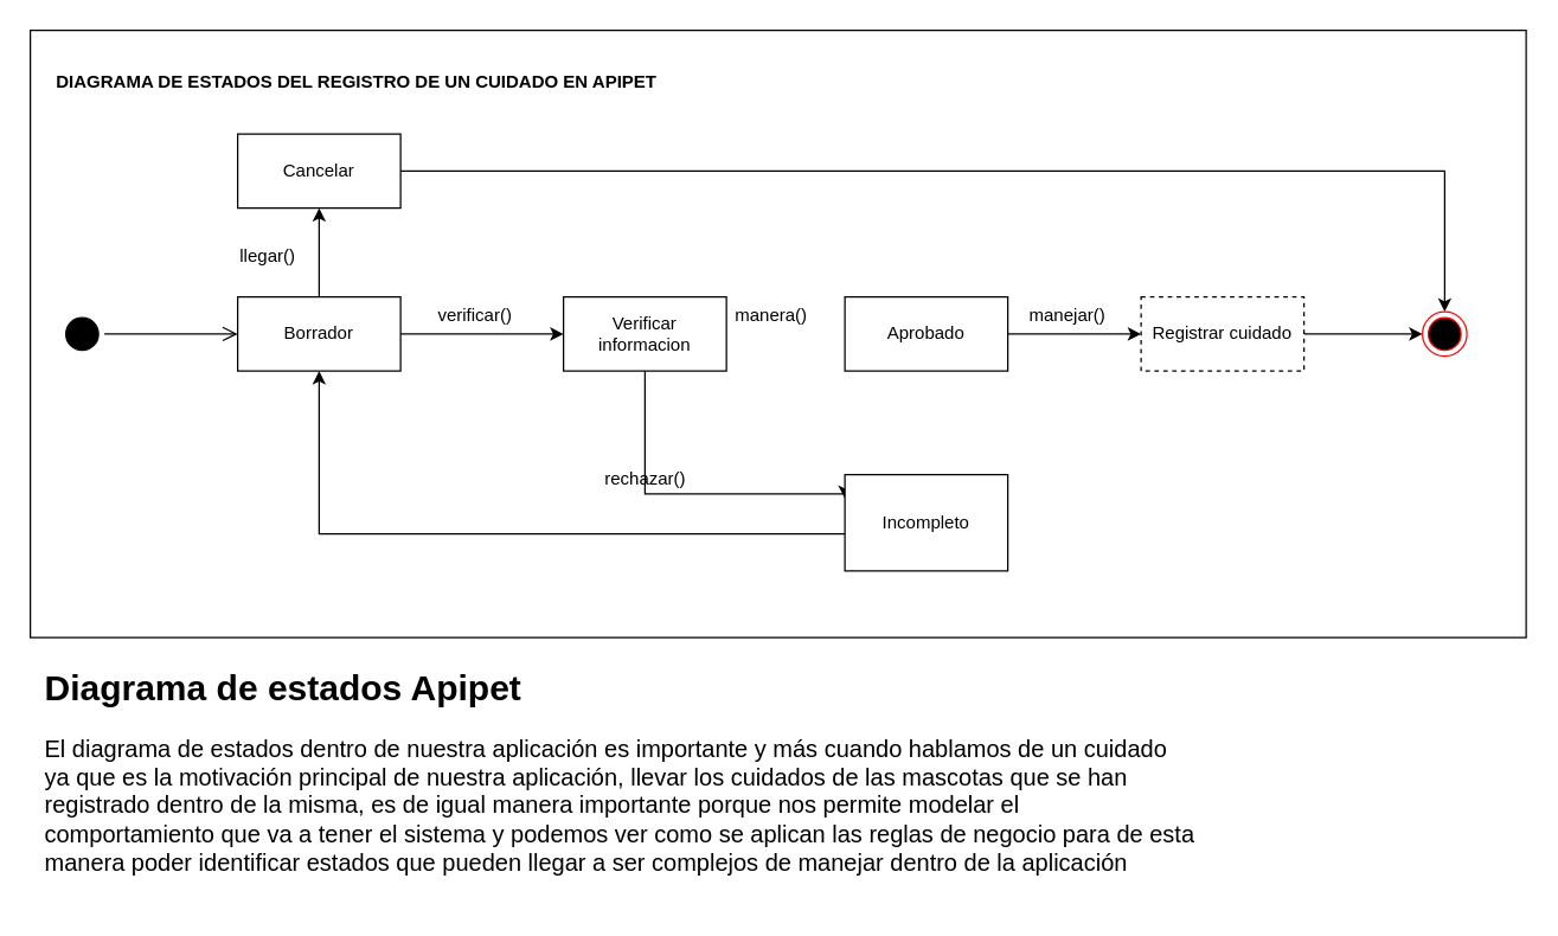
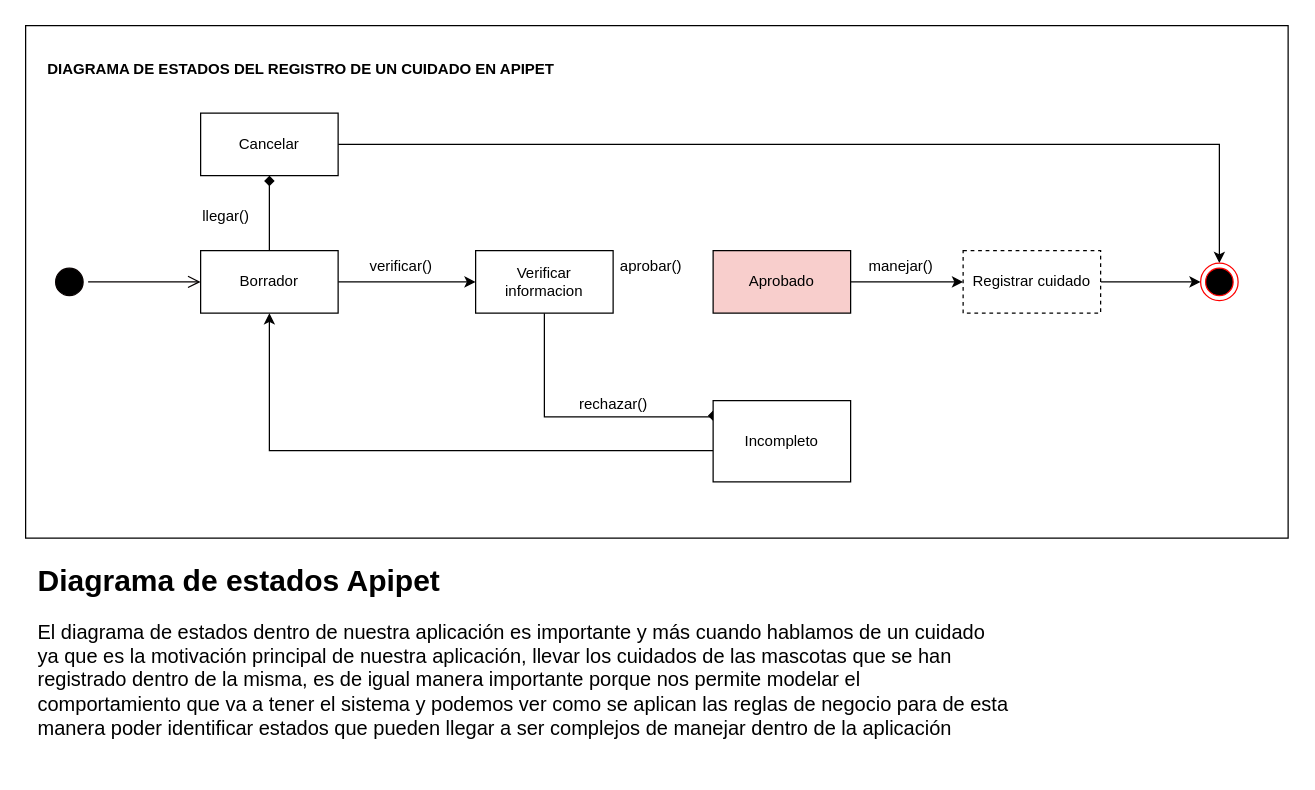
  <mxCell id="0" />
  <mxCell id="1" parent="0" />
  <mxCell id="2" value="" style="ellipse;html=1;shape=startState;fillColor=#000000;strokeColor=#080000;" vertex="1" parent="1"><mxGeometry x="40" y="210" width="30" height="30" as="geometry" /></mxCell>
  <mxCell id="3" value="" style="edgeStyle=orthogonalEdgeStyle;html=1;verticalAlign=bottom;endArrow=open;endSize=8;strokeColor=#050000;rounded=0;" edge="1" parent="1" source="2"><mxGeometry relative="1" as="geometry"><mxPoint x="160" y="225" as="targetPoint" /></mxGeometry></mxCell>
  <mxCell id="4" style="edgeStyle=orthogonalEdgeStyle;rounded=0;orthogonalLoop=1;jettySize=auto;html=1;exitX=1;exitY=0.5;exitDx=0;exitDy=0;entryX=0;entryY=0.5;entryDx=0;entryDy=0;" edge="1" parent="1" source="5" target="20"><mxGeometry relative="1" as="geometry" /></mxCell>
  <mxCell id="5" value="Registrar cuidado" style="html=1;whiteSpace=wrap;dashed=1;" vertex="1" parent="1"><mxGeometry x="770" y="200" width="110" height="50" as="geometry" /></mxCell>
  <mxCell id="6" style="edgeStyle=orthogonalEdgeStyle;rounded=0;orthogonalLoop=1;jettySize=auto;html=1;entryX=0.5;entryY=0;entryDx=0;entryDy=0;" edge="1" parent="1" source="7" target="20"><mxGeometry relative="1" as="geometry" /></mxCell>
  <mxCell id="7" value="Cancelar" style="html=1;whiteSpace=wrap;" vertex="1" parent="1"><mxGeometry x="160" y="90" width="110" height="50" as="geometry" /></mxCell>
- <mxCell id="8" style="edgeStyle=orthogonalEdgeStyle;rounded=0;orthogonalLoop=1;jettySize=auto;html=1;entryX=0;entryY=0.25;entryDx=0;entryDy=0;" edge="1" parent="1" source="9" target="19"><mxGeometry relative="1" as="geometry"><Array as="points"><mxPoint x="435" y="333" /></Array></mxGeometry></mxCell>
+ <mxCell id="8" style="edgeStyle=orthogonalEdgeStyle;rounded=0;orthogonalLoop=1;jettySize=auto;html=1;entryX=0;entryY=0.25;entryDx=0;entryDy=0;endArrow=diamond;" edge="1" parent="1" source="9" target="19"><mxGeometry relative="1" as="geometry"><Array as="points"><mxPoint x="435" y="333" /></Array></mxGeometry></mxCell>
  <mxCell id="9" value="Verificar informacion" style="html=1;whiteSpace=wrap;" vertex="1" parent="1"><mxGeometry x="380" y="200" width="110" height="50" as="geometry" /></mxCell>
  <mxCell id="10" value="llegar()" style="text;html=1;align=center;verticalAlign=middle;resizable=0;points=[];autosize=1;strokeColor=none;fillColor=none;" vertex="1" parent="1"><mxGeometry x="140" y="158" width="80" height="30" as="geometry" /></mxCell>
- <mxCell id="11" style="edgeStyle=orthogonalEdgeStyle;rounded=0;orthogonalLoop=1;jettySize=auto;html=1;exitX=0.5;exitY=0;exitDx=0;exitDy=0;" edge="1" parent="1" source="13" target="7"><mxGeometry relative="1" as="geometry" /></mxCell>
+ <mxCell id="11" style="edgeStyle=orthogonalEdgeStyle;rounded=0;orthogonalLoop=1;jettySize=auto;html=1;exitX=0.5;exitY=0;exitDx=0;exitDy=0;endArrow=diamond;" edge="1" parent="1" source="13" target="7"><mxGeometry relative="1" as="geometry" /></mxCell>
  <mxCell id="12" style="edgeStyle=orthogonalEdgeStyle;rounded=0;orthogonalLoop=1;jettySize=auto;html=1;entryX=0;entryY=0.5;entryDx=0;entryDy=0;" edge="1" parent="1" source="13" target="9"><mxGeometry relative="1" as="geometry" /></mxCell>
  <mxCell id="13" value="Borrador" style="html=1;whiteSpace=wrap;" vertex="1" parent="1"><mxGeometry x="160" y="200" width="110" height="50" as="geometry" /></mxCell>
  <mxCell id="14" value="&lt;b&gt;DIAGRAMA DE ESTADOS DEL REGISTRO DE UN CUIDADO EN APIPET&lt;/b&gt;" style="text;html=1;align=center;verticalAlign=middle;resizable=0;points=[];autosize=1;strokeColor=none;fillColor=none;" vertex="1" parent="1"><mxGeometry x="25" y="40" width="430" height="30" as="geometry" /></mxCell>
  <mxCell id="15" value="verificar()" style="text;html=1;align=center;verticalAlign=middle;resizable=0;points=[];autosize=1;strokeColor=none;fillColor=none;" vertex="1" parent="1"><mxGeometry x="285" y="198" width="70" height="30" as="geometry" /></mxCell>
  <mxCell id="16" style="edgeStyle=orthogonalEdgeStyle;rounded=0;orthogonalLoop=1;jettySize=auto;html=1;entryX=0;entryY=0.5;entryDx=0;entryDy=0;" edge="1" parent="1" source="17" target="5"><mxGeometry relative="1" as="geometry" /></mxCell>
- <mxCell id="17" value="Aprobado" style="html=1;whiteSpace=wrap;" vertex="1" parent="1"><mxGeometry x="570" y="200" width="110" height="50" as="geometry" /></mxCell>
+ <mxCell id="17" value="Aprobado" style="html=1;whiteSpace=wrap;fillColor=#f8cecc;" vertex="1" parent="1"><mxGeometry x="570" y="200" width="110" height="50" as="geometry" /></mxCell>
  <mxCell id="18" style="edgeStyle=orthogonalEdgeStyle;rounded=0;orthogonalLoop=1;jettySize=auto;html=1;entryX=0.5;entryY=1;entryDx=0;entryDy=0;" edge="1" parent="1" source="19" target="13"><mxGeometry relative="1" as="geometry"><Array as="points"><mxPoint x="215" y="360" /></Array></mxGeometry></mxCell>
  <mxCell id="19" value="Incompleto" style="html=1;whiteSpace=wrap;" vertex="1" parent="1"><mxGeometry x="570" y="320" width="110" height="65" as="geometry" /></mxCell>
  <mxCell id="20" value="" style="ellipse;html=1;shape=endState;fillColor=#000000;strokeColor=#ff0000;" vertex="1" parent="1"><mxGeometry x="960" y="210" width="30" height="30" as="geometry" /></mxCell>
- <mxCell id="21" value="manera()" style="text;html=1;align=center;verticalAlign=middle;resizable=0;points=[];autosize=1;strokeColor=none;fillColor=none;" vertex="1" parent="1"><mxGeometry x="485" y="198" width="70" height="30" as="geometry" /></mxCell>
- <mxCell id="22" value="rechazar()" style="text;html=1;align=center;verticalAlign=middle;resizable=0;points=[];autosize=1;strokeColor=none;fillColor=none;" vertex="1" parent="1"><mxGeometry x="395" y="308" width="80" height="30" as="geometry" /></mxCell>
+ <mxCell id="21" value="aprobar()" style="text;html=1;align=center;verticalAlign=middle;resizable=0;points=[];autosize=1;strokeColor=none;fillColor=none;" vertex="1" parent="1"><mxGeometry x="485" y="198" width="70" height="30" as="geometry" /></mxCell>
+ <mxCell id="22" value="rechazar()" style="text;html=1;align=center;verticalAlign=middle;resizable=0;points=[];autosize=1;strokeColor=none;fillColor=none;" vertex="1" parent="1"><mxGeometry x="450" y="308" width="80" height="30" as="geometry" /></mxCell>
  <mxCell id="23" value="manejar()" style="text;html=1;align=center;verticalAlign=middle;resizable=0;points=[];autosize=1;strokeColor=none;fillColor=none;" vertex="1" parent="1"><mxGeometry x="680" y="198" width="80" height="30" as="geometry" /></mxCell>
  <mxCell id="24" value="" style="rounded=0;whiteSpace=wrap;html=1;fillColor=none;" vertex="1" parent="1"><mxGeometry x="20" y="20" width="1010" height="410" as="geometry" /></mxCell>
  <mxCell id="25" value="&lt;h1&gt;Diagrama de estados Apipet&lt;/h1&gt;&lt;p style=&quot;font-size: 16px;&quot;&gt;El diagrama de estados dentro de nuestra aplicación es importante y más cuando hablamos de un cuidado ya que es la motivación principal de nuestra aplicación, llevar los cuidados de las mascotas que se han registrado dentro de la misma, es de igual manera importante porque nos permite modelar el comportamiento que va a tener el sistema y podemos ver como se aplican las reglas de negocio para de esta manera poder identificar estados que pueden llegar a ser complejos de manejar dentro de la aplicación&lt;/p&gt;" style="text;html=1;strokeColor=none;fillColor=none;spacing=5;spacingTop=-20;whiteSpace=wrap;overflow=hidden;rounded=0;" vertex="1" parent="1"><mxGeometry x="25" y="445" width="785" height="165" as="geometry" /></mxCell>
